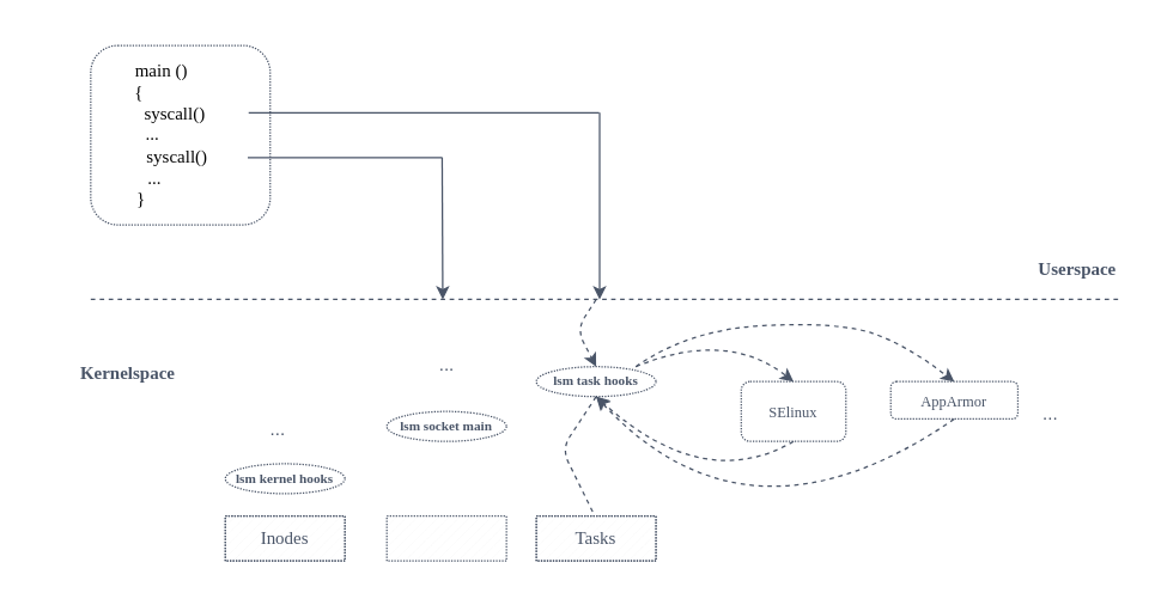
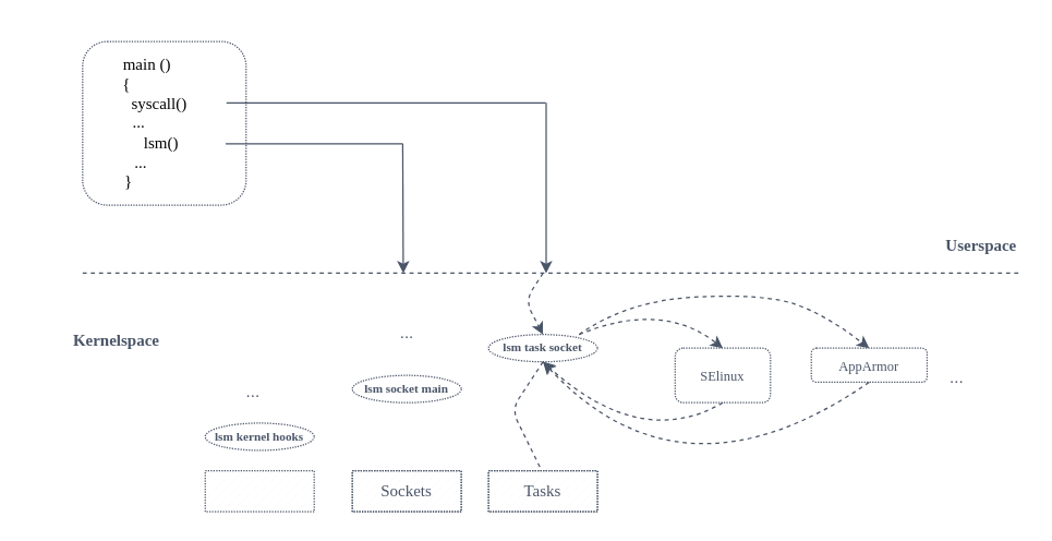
  <mxCell id="0" />
  <mxCell id="1" parent="0" />
  <mxCell id="2" value="" style="endArrow=none;dashed=1;html=1;strokeColor=#4a5568;fontColor=#4A5568;" edge="1" parent="1"><mxGeometry width="50" height="50" relative="1" as="geometry"><mxPoint x="60" y="200" as="sourcePoint" /><mxPoint x="750" y="200" as="targetPoint" /></mxGeometry></mxCell>
  <mxCell id="3" value="&lt;b&gt;Userspace&lt;/b&gt;" style="text;html=1;fillColor=none;align=center;verticalAlign=middle;whiteSpace=wrap;rounded=0;fontFamily=Maven Pro;fontSource=https%3A%2F%2Ffonts.googleapis.com%2Fcss%3Ffamily%3DMaven%2BPro;fontColor=#4A5568;" vertex="1" parent="1"><mxGeometry x="700" y="170" width="40" height="20" as="geometry" /></mxCell>
  <mxCell id="4" value="&lt;b&gt;Kernelspace&lt;/b&gt;" style="text;html=1;fillColor=none;align=center;verticalAlign=middle;whiteSpace=wrap;rounded=0;fontFamily=Maven Pro;fontSource=https%3A%2F%2Ffonts.googleapis.com%2Fcss%3Ffamily%3DMaven%2BPro;fontColor=#4A5568;" vertex="1" parent="1"><mxGeometry x="65" y="240" width="40" height="20" as="geometry" /></mxCell>
  <mxCell id="5" value="" style="rounded=1;whiteSpace=wrap;html=1;fillColor=none;dashed=1;dashPattern=1 1;strokeColor=#4a5568;fontColor=#4A5568;" vertex="1" parent="1"><mxGeometry x="60" y="30" width="120" height="120" as="geometry" /></mxCell>
- <mxCell id="6" value="&amp;nbsp; &amp;nbsp; &amp;nbsp; &amp;nbsp; &amp;nbsp; main ()&lt;br&gt;{&lt;br&gt;&amp;nbsp; &amp;nbsp; &amp;nbsp; &amp;nbsp; &amp;nbsp; &amp;nbsp; &amp;nbsp; &amp;nbsp; syscall()&lt;br&gt;&amp;nbsp; &amp;nbsp; &amp;nbsp; ...&lt;br&gt;&amp;nbsp; &amp;nbsp; &amp;nbsp; &amp;nbsp; &amp;nbsp; &amp;nbsp; &amp;nbsp; &amp;nbsp; &amp;nbsp;syscall()&lt;br&gt;&amp;nbsp; &amp;nbsp; &amp;nbsp; &amp;nbsp;...&lt;br&gt;&amp;nbsp;}" style="text;html=1;fillColor=none;align=center;verticalAlign=middle;whiteSpace=wrap;rounded=0;dashed=1;dashPattern=1 1;fontFamily=Maven Pro;fontSource=https%3A%2F%2Ffonts.googleapis.com%2Fcss%3Ffamily%3DMaven%2BPro;labelBackgroundColor=none;" vertex="1" parent="1"><mxGeometry x="20" y="20" width="145" height="140" as="geometry" /></mxCell>
+ <mxCell id="6" value="&amp;nbsp; &amp;nbsp; &amp;nbsp; &amp;nbsp; &amp;nbsp; main ()&lt;br&gt;{&lt;br&gt;&amp;nbsp; &amp;nbsp; &amp;nbsp; &amp;nbsp; &amp;nbsp; &amp;nbsp; &amp;nbsp; &amp;nbsp; syscall()&lt;br&gt;&amp;nbsp; &amp;nbsp; &amp;nbsp; ...&lt;br&gt;&amp;nbsp; &amp;nbsp; &amp;nbsp; &amp;nbsp; &amp;nbsp; &amp;nbsp; &amp;nbsp; &amp;nbsp; &amp;nbsp;lsm()&lt;br&gt;&amp;nbsp; &amp;nbsp; &amp;nbsp; &amp;nbsp;...&lt;br&gt;&amp;nbsp;}" style="text;html=1;fillColor=none;align=center;verticalAlign=middle;whiteSpace=wrap;rounded=0;dashed=1;dashPattern=1 1;fontFamily=Maven Pro;fontSource=https%3A%2F%2Ffonts.googleapis.com%2Fcss%3Ffamily%3DMaven%2BPro;labelBackgroundColor=none;" vertex="1" parent="1"><mxGeometry x="20" y="20" width="145" height="140" as="geometry" /></mxCell>
  <mxCell id="7" value="" style="verticalLabelPosition=bottom;verticalAlign=top;html=1;shape=mxgraph.basic.patternFillRect;fillStyle=diag;step=5;fillStrokeWidth=0.2;fillStrokeColor=#dddddd;dashed=1;dashPattern=1 1;fillColor=none;strokeColor=#4a5568;fontColor=#4A5568;" vertex="1" parent="1"><mxGeometry x="150" y="345" width="80" height="30" as="geometry" /></mxCell>
  <mxCell id="8" value="" style="verticalLabelPosition=bottom;verticalAlign=top;html=1;shape=mxgraph.basic.patternFillRect;fillStyle=diag;step=5;fillStrokeWidth=0.2;fillStrokeColor=#dddddd;dashed=1;dashPattern=1 1;fillColor=none;strokeColor=#4a5568;fontColor=#4A5568;" vertex="1" parent="1"><mxGeometry x="258" y="345" width="80" height="30" as="geometry" /></mxCell>
  <mxCell id="9" value="" style="verticalLabelPosition=bottom;verticalAlign=top;html=1;shape=mxgraph.basic.patternFillRect;fillStyle=diag;step=5;fillStrokeWidth=0.2;fillStrokeColor=#dddddd;dashed=1;dashPattern=1 1;fillColor=none;strokeColor=#4a5568;fontColor=#4A5568;" vertex="1" parent="1"><mxGeometry x="358" y="345" width="80" height="30" as="geometry" /></mxCell>
- <mxCell id="10" value="Inodes" style="text;html=1;fillColor=none;align=center;verticalAlign=middle;whiteSpace=wrap;rounded=0;dashed=1;dashPattern=1 1;fontFamily=Maven Pro;fontSource=https%3A%2F%2Ffonts.googleapis.com%2Fcss%3Ffamily%3DMaven%2BPro;strokeColor=#4a5568;fontColor=#4A5568;" vertex="1" parent="1"><mxGeometry x="150" y="345" width="80" height="30" as="geometry" /></mxCell>
+ <mxCell id="11" value="Sockets" style="text;html=1;fillColor=none;align=center;verticalAlign=middle;whiteSpace=wrap;rounded=0;dashed=1;dashPattern=1 1;fontFamily=Maven Pro;fontSource=https%3A%2F%2Ffonts.googleapis.com%2Fcss%3Ffamily%3DMaven%2BPro;strokeColor=#4a5568;fontColor=#4A5568;" vertex="1" parent="1"><mxGeometry x="258" y="345" width="80" height="30" as="geometry" /></mxCell>
  <mxCell id="12" value="Tasks" style="text;html=1;fillColor=none;align=center;verticalAlign=middle;whiteSpace=wrap;rounded=0;dashed=1;dashPattern=1 1;fontFamily=Maven Pro;fontSource=https%3A%2F%2Ffonts.googleapis.com%2Fcss%3Ffamily%3DMaven%2BPro;strokeColor=#4a5568;fontColor=#4A5568;" vertex="1" parent="1"><mxGeometry x="358" y="345" width="80" height="30" as="geometry" /></mxCell>
  <mxCell id="13" value="" style="ellipse;whiteSpace=wrap;html=1;dashed=1;dashPattern=1 1;fillColor=none;strokeColor=#4a5568;fontColor=#4A5568;" vertex="1" parent="1"><mxGeometry x="150" y="310" width="80" height="20" as="geometry" /></mxCell>
  <mxCell id="14" value="" style="ellipse;whiteSpace=wrap;html=1;dashed=1;dashPattern=1 1;fillColor=none;strokeColor=#4a5568;fontColor=#4A5568;" vertex="1" parent="1"><mxGeometry x="258" y="275" width="80" height="20" as="geometry" /></mxCell>
  <mxCell id="15" value="" style="ellipse;whiteSpace=wrap;html=1;dashed=1;dashPattern=1 1;fillColor=none;strokeColor=#4a5568;fontColor=#4A5568;" vertex="1" parent="1"><mxGeometry x="358" y="245" width="80" height="20" as="geometry" /></mxCell>
  <mxCell id="16" value="lsm kernel hooks" style="text;html=1;fillColor=none;align=center;verticalAlign=middle;whiteSpace=wrap;rounded=0;dashed=1;dashPattern=1 1;fontSize=9;fontFamily=Maven Pro;fontSource=https%3A%2F%2Ffonts.googleapis.com%2Fcss%3Ffamily%3DMaven%2BPro;fontStyle=1;fontColor=#4A5568;" vertex="1" parent="1"><mxGeometry x="137" y="310" width="106" height="20" as="geometry" /></mxCell>
  <mxCell id="17" value="lsm socket main" style="text;html=1;fillColor=none;align=center;verticalAlign=middle;whiteSpace=wrap;rounded=0;dashed=1;dashPattern=1 1;fontSize=9;fontFamily=Maven Pro;fontSource=https%3A%2F%2Ffonts.googleapis.com%2Fcss%3Ffamily%3DMaven%2BPro;fontStyle=1;fontColor=#4A5568;" vertex="1" parent="1"><mxGeometry x="245" y="275" width="106" height="20" as="geometry" /></mxCell>
- <mxCell id="18" value="lsm task&amp;nbsp;hooks" style="text;html=1;fillColor=none;align=center;verticalAlign=middle;whiteSpace=wrap;rounded=0;dashed=1;dashPattern=1 1;fontSize=9;fontFamily=Maven Pro;fontSource=https%3A%2F%2Ffonts.googleapis.com%2Fcss%3Ffamily%3DMaven%2BPro;fontStyle=1;fontColor=#4A5568;" vertex="1" parent="1"><mxGeometry x="345" y="245" width="106" height="20" as="geometry" /></mxCell>
+ <mxCell id="18" value="lsm task&amp;nbsp;socket" style="text;html=1;fillColor=none;align=center;verticalAlign=middle;whiteSpace=wrap;rounded=0;dashed=1;dashPattern=1 1;fontSize=9;fontFamily=Maven Pro;fontSource=https%3A%2F%2Ffonts.googleapis.com%2Fcss%3Ffamily%3DMaven%2BPro;fontStyle=1;fontColor=#4A5568;" vertex="1" parent="1"><mxGeometry x="345" y="245" width="106" height="20" as="geometry" /></mxCell>
  <mxCell id="19" value="" style="endArrow=none;html=1;fontSize=12;exitX=1.004;exitY=0.393;exitDx=0;exitDy=0;exitPerimeter=0;strokeColor=#4a5568;fontColor=#4A5568;" edge="1" parent="1" source="6"><mxGeometry width="50" height="50" relative="1" as="geometry"><mxPoint x="400" y="230" as="sourcePoint" /><mxPoint x="400" y="75" as="targetPoint" /></mxGeometry></mxCell>
  <mxCell id="20" value="" style="endArrow=classic;html=1;fontSize=12;strokeColor=#4a5568;fontColor=#4A5568;" edge="1" parent="1"><mxGeometry width="50" height="50" relative="1" as="geometry"><mxPoint x="400.31" y="75" as="sourcePoint" /><mxPoint x="400.31" y="200" as="targetPoint" /></mxGeometry></mxCell>
  <mxCell id="21" value="" style="endArrow=none;html=1;fontSize=12;exitX=1.004;exitY=0.393;exitDx=0;exitDy=0;exitPerimeter=0;strokeColor=#4a5568;fontColor=#4A5568;" edge="1" parent="1"><mxGeometry width="50" height="50" relative="1" as="geometry"><mxPoint x="165" y="105.02" as="sourcePoint" /><mxPoint x="295" y="105" as="targetPoint" /></mxGeometry></mxCell>
  <mxCell id="22" value="" style="endArrow=classic;html=1;fontSize=12;strokeColor=#4a5568;fontColor=#4A5568;" edge="1" parent="1"><mxGeometry width="50" height="50" relative="1" as="geometry"><mxPoint x="295" y="105" as="sourcePoint" /><mxPoint x="295.42" y="200" as="targetPoint" /></mxGeometry></mxCell>
  <mxCell id="23" value="SElinux" style="rounded=1;whiteSpace=wrap;html=1;dashed=1;dashPattern=1 1;fillColor=none;fontSize=10;fontFamily=Maven Pro;fontSource=https%3A%2F%2Ffonts.googleapis.com%2Fcss%3Ffamily%3DMaven%2BPro;strokeColor=#4a5568;fontColor=#4A5568;" vertex="1" parent="1"><mxGeometry x="495" y="255" width="70" height="40" as="geometry" /></mxCell>
  <mxCell id="24" value="AppArmor" style="rounded=1;whiteSpace=wrap;html=1;dashed=1;dashPattern=1 1;fillColor=none;fontSize=10;fontFamily=Maven Pro;fontSource=https%3A%2F%2Ffonts.googleapis.com%2Fcss%3Ffamily%3DMaven%2BPro;strokeColor=#4a5568;fontColor=#4A5568;" vertex="1" parent="1"><mxGeometry x="595" y="255" width="85" height="25" as="geometry" /></mxCell>
  <mxCell id="25" value="&lt;span style=&quot;font-family: helvetica; font-size: 12px; font-style: normal; font-weight: 400; letter-spacing: normal; text-align: center; text-indent: 0px; text-transform: none; word-spacing: 0px; display: inline; float: none;&quot;&gt;...&lt;br&gt;&lt;/span&gt;" style="text;whiteSpace=wrap;html=1;fontSize=10;fontFamily=Maven Pro;fontSource=https%3A%2F%2Ffonts.googleapis.com%2Fcss%3Ffamily%3DMaven%2BPro;fontColor=#4A5568;" vertex="1" parent="1"><mxGeometry x="695" y="262.5" width="50" height="25" as="geometry" /></mxCell>
  <mxCell id="26" value="" style="endArrow=classic;html=1;fontSize=10;curved=1;entryX=0.5;entryY=0;entryDx=0;entryDy=0;exitX=0.75;exitY=0;exitDx=0;exitDy=0;dashed=1;strokeColor=#4a5568;fontColor=#4A5568;" edge="1" parent="1" source="18" target="23"><mxGeometry width="50" height="50" relative="1" as="geometry"><mxPoint x="380" y="280" as="sourcePoint" /><mxPoint x="430" y="230" as="targetPoint" /><Array as="points"><mxPoint x="485" y="220" /></Array></mxGeometry></mxCell>
  <mxCell id="27" value="" style="endArrow=classic;html=1;fontSize=10;curved=1;entryX=0.5;entryY=0;entryDx=0;entryDy=0;exitX=0.75;exitY=0;exitDx=0;exitDy=0;dashed=1;strokeColor=#4a5568;fontColor=#4A5568;" edge="1" parent="1" source="18" target="24"><mxGeometry width="50" height="50" relative="1" as="geometry"><mxPoint x="429.5" y="250" as="sourcePoint" /><mxPoint x="542.5" y="260" as="targetPoint" /><Array as="points"><mxPoint x="460" y="220" /><mxPoint x="560" y="215" /><mxPoint x="605" y="230" /></Array></mxGeometry></mxCell>
  <mxCell id="28" value="" style="endArrow=classic;html=1;dashed=1;fontSize=10;entryX=0.5;entryY=0;entryDx=0;entryDy=0;strokeColor=#4a5568;fontColor=#4A5568;" edge="1" parent="1" target="18"><mxGeometry width="50" height="50" relative="1" as="geometry"><mxPoint x="398" y="200" as="sourcePoint" /><mxPoint x="398" y="225" as="targetPoint" /><Array as="points"><mxPoint x="385" y="220" /></Array></mxGeometry></mxCell>
  <mxCell id="29" value="" style="endArrow=classic;html=1;fontSize=10;curved=1;entryX=0.5;entryY=1;entryDx=0;entryDy=0;exitX=0.5;exitY=1;exitDx=0;exitDy=0;dashed=1;strokeColor=#4a5568;fontColor=#4A5568;" edge="1" parent="1" source="24" target="18"><mxGeometry width="50" height="50" relative="1" as="geometry"><mxPoint x="429.5" y="250" as="sourcePoint" /><mxPoint x="542.5" y="260" as="targetPoint" /><Array as="points"><mxPoint x="500" y="375" /></Array></mxGeometry></mxCell>
  <mxCell id="30" value="" style="endArrow=classic;html=1;fontSize=10;curved=1;entryX=0.5;entryY=1;entryDx=0;entryDy=0;exitX=0.5;exitY=1;exitDx=0;exitDy=0;dashed=1;strokeColor=#4a5568;fontColor=#4A5568;" edge="1" parent="1" source="23" target="18"><mxGeometry width="50" height="50" relative="1" as="geometry"><mxPoint x="642.5" y="300" as="sourcePoint" /><mxPoint x="403" y="270" as="targetPoint" /><Array as="points"><mxPoint x="470" y="330" /></Array></mxGeometry></mxCell>
  <mxCell id="31" value="" style="endArrow=none;html=1;dashed=1;fontSize=10;entryX=0.475;entryY=-0.072;entryDx=0;entryDy=0;entryPerimeter=0;strokeColor=#4a5568;exitX=0.5;exitY=1;exitDx=0;exitDy=0;fontColor=#4A5568;" edge="1" parent="1" source="18" target="12"><mxGeometry width="50" height="50" relative="1" as="geometry"><mxPoint x="395.5" y="295" as="sourcePoint" /><mxPoint x="395.5" y="320" as="targetPoint" /><Array as="points"><mxPoint x="375" y="300" /></Array></mxGeometry></mxCell>
  <mxCell id="32" value="&lt;span style=&quot;font-family: helvetica; font-size: 12px; font-style: normal; font-weight: 400; letter-spacing: normal; text-align: center; text-indent: 0px; text-transform: none; word-spacing: 0px; display: inline; float: none;&quot;&gt;&amp;nbsp;...&lt;br&gt;&lt;/span&gt;" style="text;whiteSpace=wrap;html=1;fontSize=10;labelBackgroundColor=none;fontColor=#4A5568;" vertex="1" parent="1"><mxGeometry x="288" y="230" width="50" height="25" as="geometry" /></mxCell>
  <mxCell id="33" value="&lt;span style=&quot;font-family: helvetica; font-size: 12px; font-style: normal; font-weight: 400; letter-spacing: normal; text-align: center; text-indent: 0px; text-transform: none; word-spacing: 0px; display: inline; float: none;&quot;&gt;&amp;nbsp;...&lt;br&gt;&lt;/span&gt;" style="text;whiteSpace=wrap;html=1;fontSize=10;labelBackgroundColor=none;fontColor=#4A5568;" vertex="1" parent="1"><mxGeometry x="175" y="272.5" width="50" height="25" as="geometry" /></mxCell>
